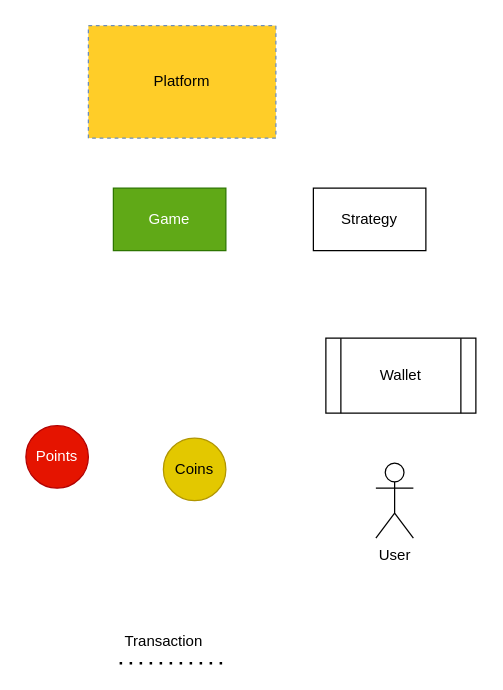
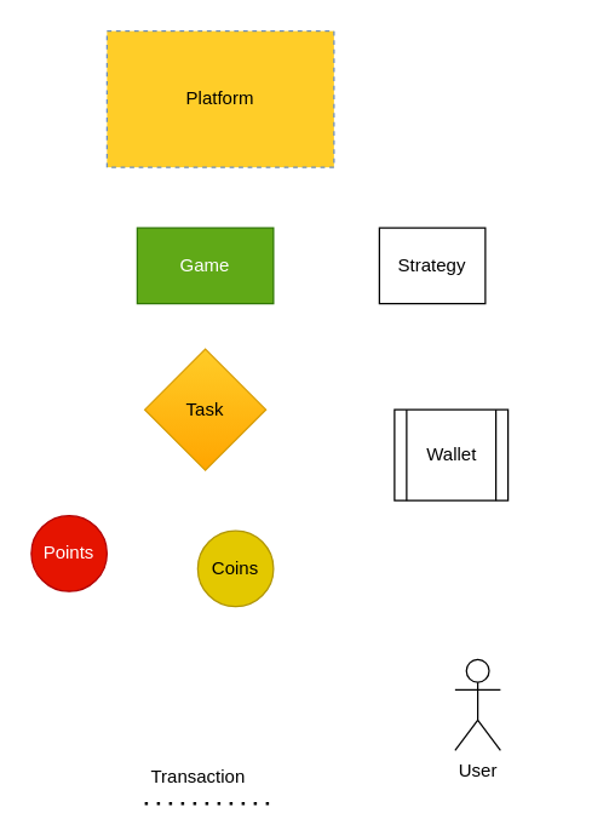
  <mxCell id="0" />
  <mxCell id="1" parent="0" />
  <mxCell id="2" value="Platform" style="rounded=0;whiteSpace=wrap;html=1;fillColor=#ffcd28;strokeColor=#6c8ebf;dashed=1;" vertex="1" parent="1"><mxGeometry x="70" y="20" width="150" height="90" as="geometry" /></mxCell>
  <mxCell id="3" value="Game" style="rounded=0;whiteSpace=wrap;html=1;fillColor=#60a917;strokeColor=#2D7600;fontColor=#ffffff;" vertex="1" parent="1"><mxGeometry x="90" y="150" width="90" height="50" as="geometry" /></mxCell>
+ <mxCell id="4" value="Task" style="rhombus;whiteSpace=wrap;html=1;fillColor=#ffcd28;gradientColor=#ffa500;strokeColor=#d79b00;" vertex="1" parent="1"><mxGeometry x="95" y="230" width="80" height="80" as="geometry" /></mxCell>
  <mxCell id="5" value="Points" style="ellipse;whiteSpace=wrap;html=1;fillColor=#e51400;fontColor=#ffffff;strokeColor=#B20000;" vertex="1" parent="1"><mxGeometry x="20" y="340" width="50" height="50" as="geometry" /></mxCell>
  <mxCell id="6" value="Coins" style="ellipse;whiteSpace=wrap;html=1;fillColor=#e3c800;fontColor=#000000;strokeColor=#B09500;" vertex="1" parent="1"><mxGeometry x="130" y="350" width="50" height="50" as="geometry" /></mxCell>
- <mxCell id="7" value="Strategy" style="rounded=0;whiteSpace=wrap;html=1;" vertex="1" parent="1"><mxGeometry x="250" y="150" width="90" height="50" as="geometry" /></mxCell>
- <mxCell id="8" value="Wallet" style="shape=process;whiteSpace=wrap;html=1;backgroundOutline=1;" vertex="1" parent="1"><mxGeometry x="260" y="270" width="120" height="60" as="geometry" /></mxCell>
- <mxCell id="9" value="User" style="shape=umlActor;verticalLabelPosition=bottom;verticalAlign=top;html=1;outlineConnect=0;" vertex="1" parent="1"><mxGeometry x="300" y="370" width="30" height="60" as="geometry" /></mxCell>
+ <mxCell id="7" value="Strategy" style="rounded=0;whiteSpace=wrap;html=1;" vertex="1" parent="1"><mxGeometry x="250" y="150" width="70" height="50" as="geometry" /></mxCell>
+ <mxCell id="8" value="Wallet" style="shape=process;whiteSpace=wrap;html=1;backgroundOutline=1;" vertex="1" parent="1"><mxGeometry x="260" y="270" width="75" height="60" as="geometry" /></mxCell>
+ <mxCell id="9" value="User" style="shape=umlActor;verticalLabelPosition=bottom;verticalAlign=top;html=1;outlineConnect=0;" vertex="1" parent="1"><mxGeometry x="300" y="435" width="30" height="60" as="geometry" /></mxCell>
  <mxCell id="10" value="" style="endArrow=none;dashed=1;html=1;dashPattern=1 3;strokeWidth=2;rounded=0;" edge="1" parent="1"><mxGeometry width="50" height="50" relative="1" as="geometry"><mxPoint x="95" y="530" as="sourcePoint" /><mxPoint x="180" y="530" as="targetPoint" /></mxGeometry></mxCell>
  <mxCell id="11" value="Transaction" style="text;html=1;align=center;verticalAlign=middle;resizable=0;points=[];autosize=1;strokeColor=none;fillColor=none;" vertex="1" parent="1"><mxGeometry x="85" y="498" width="90" height="30" as="geometry" /></mxCell>
